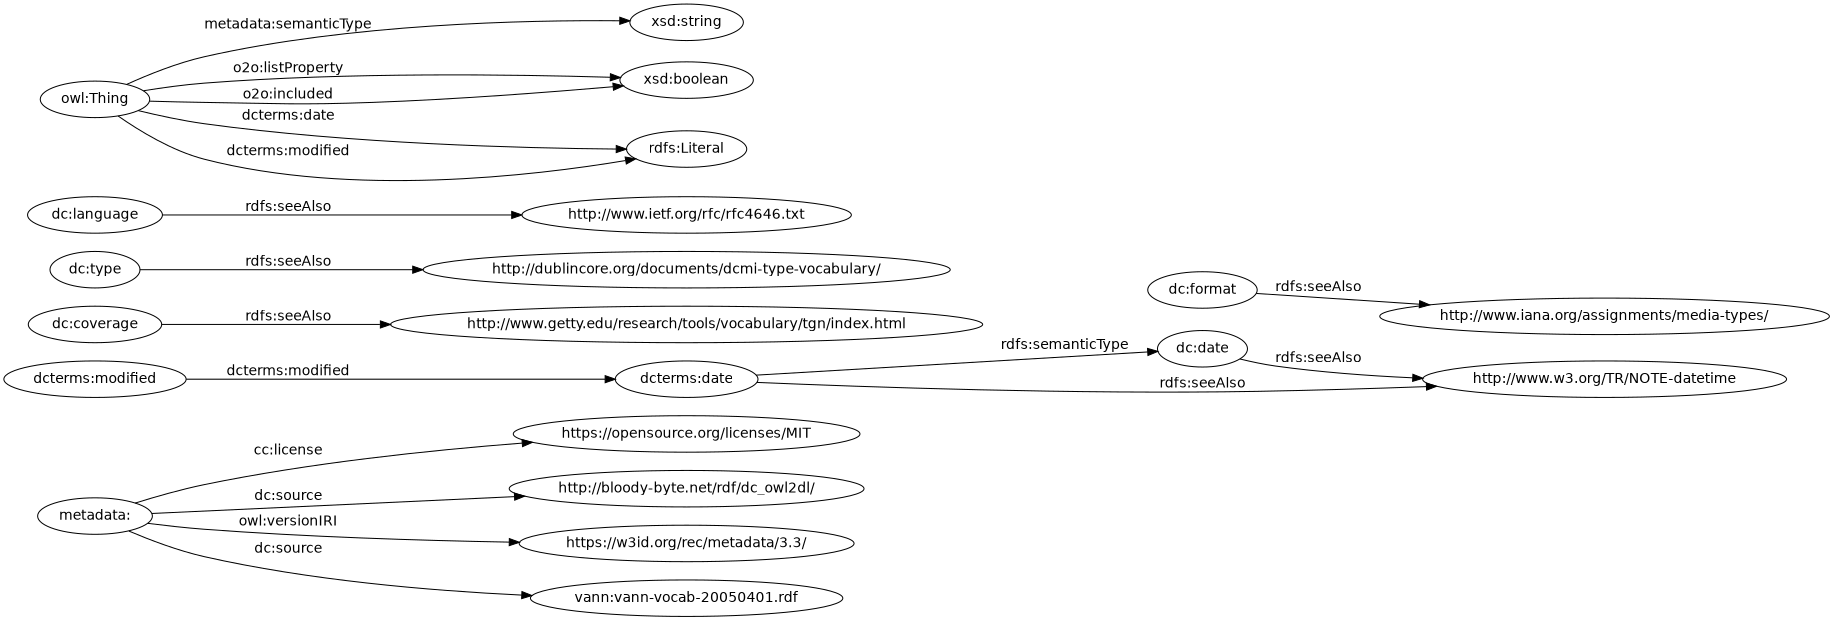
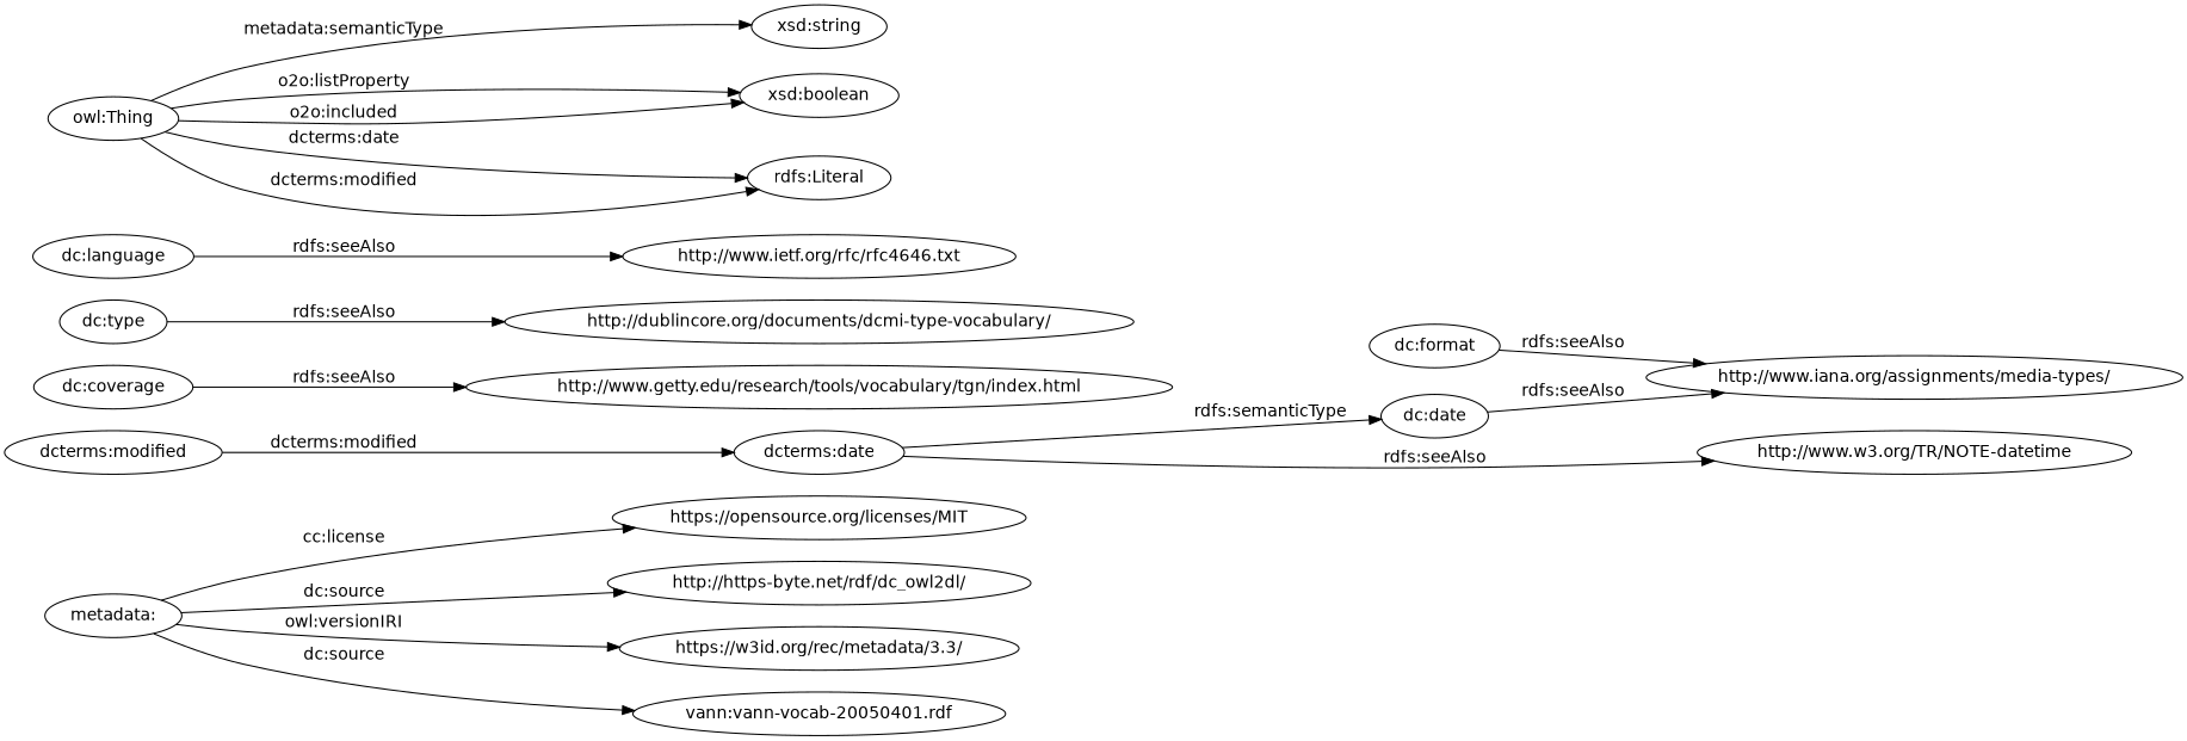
  digraph {
    fontname="DejaVu Sans"
    rankdir=LR
    node [fontname="DejaVu Sans"]
    edge [fontname="DejaVu Sans"]
    "metadata:"
    "https://opensource.org/licenses/MIT"
-   "http://bloody-byte.net/rdf/dc_owl2dl/"
+   "http://bloody-byte.net/rdf/dc_owl2dl/" [label="http://https-byte.net/rdf/dc_owl2dl/"]
    "https://w3id.org/rec/metadata/3.3/"
    "vann:vann-vocab-20050401.rdf"
    "dcterms:date"
    "dc:date"
    "http://www.w3.org/TR/NOTE-datetime"
    "dc:coverage"
    "http://www.getty.edu/research/tools/vocabulary/tgn/index.html"
    "dcterms:modified"
    "dc:format"
    "http://www.iana.org/assignments/media-types/"
    "dc:type"
    "http://dublincore.org/documents/dcmi-type-vocabulary/"
    "dc:language"
    "http://www.ietf.org/rfc/rfc4646.txt"
    "owl:Thing"
    "xsd:string"
    "xsd:boolean"
    "rdfs:Literal"
    "metadata:" -> "https://opensource.org/licenses/MIT" [label="cc:license"]
    "metadata:" -> "http://bloody-byte.net/rdf/dc_owl2dl/" [label="dc:source"]
    "metadata:" -> "https://w3id.org/rec/metadata/3.3/" [label="owl:versionIRI"]
    "metadata:" -> "vann:vann-vocab-20050401.rdf" [label="dc:source"]
    "dcterms:date" -> "dc:date" [label="rdfs:semanticType"]
    "dcterms:date" -> "http://www.w3.org/TR/NOTE-datetime" [label="rdfs:seeAlso"]
-   "dc:date" -> "http://www.w3.org/TR/NOTE-datetime" [label="rdfs:seeAlso"]
+   "dc:date" -> "http://www.iana.org/assignments/media-types/" [label="rdfs:seeAlso"]
    "dc:coverage" -> "http://www.getty.edu/research/tools/vocabulary/tgn/index.html" [label="rdfs:seeAlso"]
    "dcterms:modified" -> "dcterms:date" [label="dcterms:modified"]
    "dc:format" -> "http://www.iana.org/assignments/media-types/" [label="rdfs:seeAlso"]
    "dc:type" -> "http://dublincore.org/documents/dcmi-type-vocabulary/" [label="rdfs:seeAlso"]
    "dc:language" -> "http://www.ietf.org/rfc/rfc4646.txt" [label="rdfs:seeAlso"]
    "owl:Thing" -> "xsd:string" [label="metadata:semanticType"]
    "owl:Thing" -> "xsd:boolean" [label="o2o:listProperty"]
    "owl:Thing" -> "xsd:boolean" [label="o2o:included"]
    "owl:Thing" -> "rdfs:Literal" [label="dcterms:date"]
    "owl:Thing" -> "rdfs:Literal" [label="dcterms:modified"]
  }
